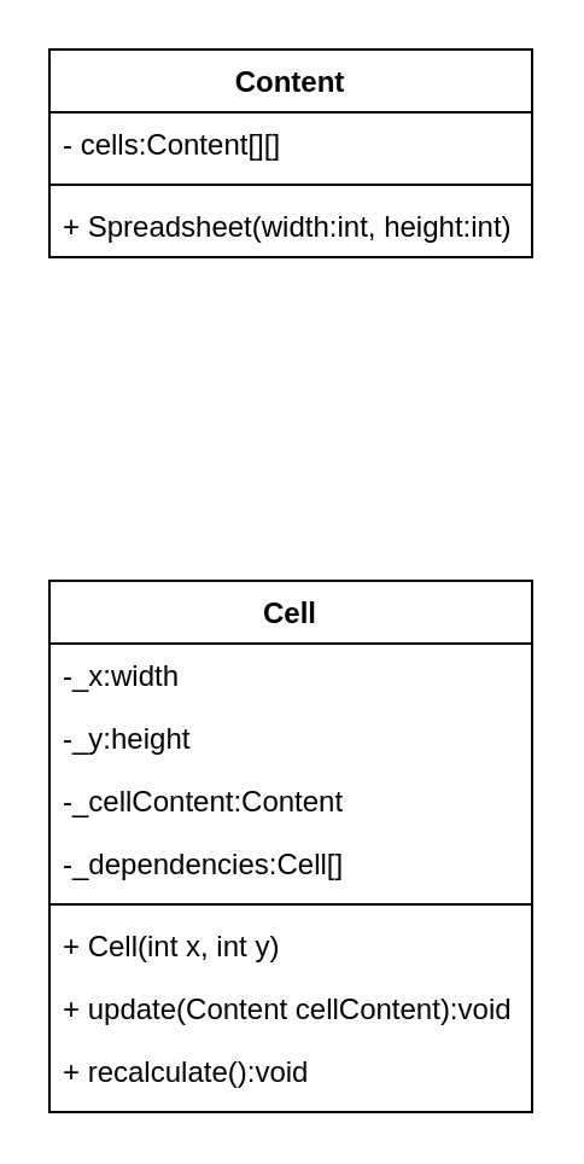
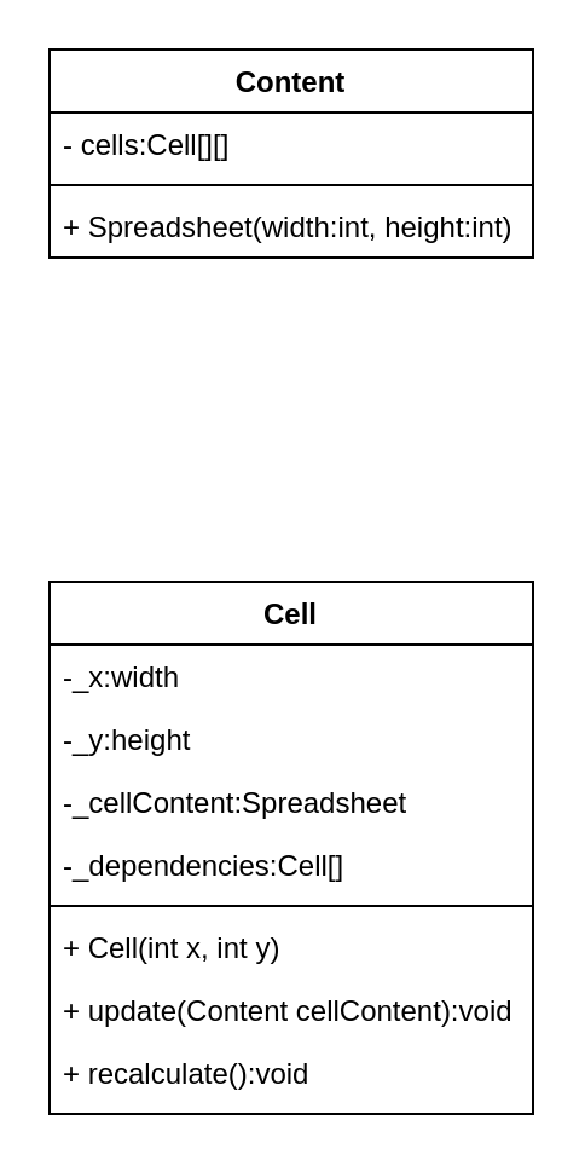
  <mxCell id="0" />
  <mxCell id="1" parent="0" />
  <mxCell id="2" value="Cell" style="swimlane;fontStyle=1;align=center;verticalAlign=top;childLayout=stackLayout;horizontal=1;startSize=26;horizontalStack=0;resizeParent=1;resizeParentMax=0;resizeLast=0;collapsible=1;marginBottom=0;whiteSpace=wrap;html=1;" parent="1" vertex="1"><mxGeometry x="20" y="240" width="200" height="220" as="geometry" /></mxCell>
  <mxCell id="3" value="-_x:width" style="text;strokeColor=none;fillColor=none;align=left;verticalAlign=top;spacingLeft=4;spacingRight=4;overflow=hidden;rotatable=0;points=[[0,0.5],[1,0.5]];portConstraint=eastwest;whiteSpace=wrap;html=1;" parent="2" vertex="1"><mxGeometry y="26" width="200" height="26" as="geometry" /></mxCell>
  <mxCell id="4" value="-_y:height" style="text;strokeColor=none;fillColor=none;align=left;verticalAlign=top;spacingLeft=4;spacingRight=4;overflow=hidden;rotatable=0;points=[[0,0.5],[1,0.5]];portConstraint=eastwest;whiteSpace=wrap;html=1;" parent="2" vertex="1"><mxGeometry y="52" width="200" height="26" as="geometry" /></mxCell>
- <mxCell id="5" value="-_cellContent:Content" style="text;strokeColor=none;fillColor=none;align=left;verticalAlign=top;spacingLeft=4;spacingRight=4;overflow=hidden;rotatable=0;points=[[0,0.5],[1,0.5]];portConstraint=eastwest;whiteSpace=wrap;html=1;" parent="2" vertex="1"><mxGeometry y="78" width="200" height="26" as="geometry" /></mxCell>
+ <mxCell id="5" value="-_cellContent:Spreadsheet" style="text;strokeColor=none;fillColor=none;align=left;verticalAlign=top;spacingLeft=4;spacingRight=4;overflow=hidden;rotatable=0;points=[[0,0.5],[1,0.5]];portConstraint=eastwest;whiteSpace=wrap;html=1;" parent="2" vertex="1"><mxGeometry y="78" width="200" height="26" as="geometry" /></mxCell>
  <mxCell id="6" value="-_dependencies:Cell[]" style="text;strokeColor=none;fillColor=none;align=left;verticalAlign=top;spacingLeft=4;spacingRight=4;overflow=hidden;rotatable=0;points=[[0,0.5],[1,0.5]];portConstraint=eastwest;whiteSpace=wrap;html=1;" parent="2" vertex="1"><mxGeometry y="104" width="200" height="26" as="geometry" /></mxCell>
  <mxCell id="7" value="" style="line;strokeWidth=1;fillColor=none;align=left;verticalAlign=middle;spacingTop=-1;spacingLeft=3;spacingRight=3;rotatable=0;labelPosition=right;points=[];portConstraint=eastwest;strokeColor=inherit;" parent="2" vertex="1"><mxGeometry y="130" width="200" height="8" as="geometry" /></mxCell>
  <mxCell id="8" value="+ Cell(int x, int y)" style="text;strokeColor=none;fillColor=none;align=left;verticalAlign=top;spacingLeft=4;spacingRight=4;overflow=hidden;rotatable=0;points=[[0,0.5],[1,0.5]];portConstraint=eastwest;whiteSpace=wrap;html=1;" parent="2" vertex="1"><mxGeometry y="138" width="200" height="26" as="geometry" /></mxCell>
  <mxCell id="9" value="+ update(Content cellContent):void" style="text;strokeColor=none;fillColor=none;align=left;verticalAlign=top;spacingLeft=4;spacingRight=4;overflow=hidden;rotatable=0;points=[[0,0.5],[1,0.5]];portConstraint=eastwest;whiteSpace=wrap;html=1;" parent="2" vertex="1"><mxGeometry y="164" width="200" height="26" as="geometry" /></mxCell>
  <mxCell id="10" value="+ recalculate():void" style="text;strokeColor=none;fillColor=none;align=left;verticalAlign=top;spacingLeft=4;spacingRight=4;overflow=hidden;rotatable=0;points=[[0,0.5],[1,0.5]];portConstraint=eastwest;whiteSpace=wrap;html=1;" parent="2" vertex="1"><mxGeometry y="190" width="200" height="30" as="geometry" /></mxCell>
  <mxCell id="11" value="Content" style="swimlane;fontStyle=1;align=center;verticalAlign=top;childLayout=stackLayout;horizontal=1;startSize=26;horizontalStack=0;resizeParent=1;resizeParentMax=0;resizeLast=0;collapsible=1;marginBottom=0;whiteSpace=wrap;html=1;" parent="1" vertex="1"><mxGeometry x="20" y="20" width="200" height="86" as="geometry"><mxRectangle x="240" y="40" width="110" height="30" as="alternateBounds" /></mxGeometry></mxCell>
- <mxCell id="12" value="- cells:Content[][]" style="text;strokeColor=none;fillColor=none;align=left;verticalAlign=top;spacingLeft=4;spacingRight=4;overflow=hidden;rotatable=0;points=[[0,0.5],[1,0.5]];portConstraint=eastwest;whiteSpace=wrap;html=1;" parent="11" vertex="1"><mxGeometry y="26" width="200" height="26" as="geometry" /></mxCell>
+ <mxCell id="12" value="- cells:Cell[][]" style="text;strokeColor=none;fillColor=none;align=left;verticalAlign=top;spacingLeft=4;spacingRight=4;overflow=hidden;rotatable=0;points=[[0,0.5],[1,0.5]];portConstraint=eastwest;whiteSpace=wrap;html=1;" parent="11" vertex="1"><mxGeometry y="26" width="200" height="26" as="geometry" /></mxCell>
  <mxCell id="13" value="" style="line;strokeWidth=1;fillColor=none;align=left;verticalAlign=middle;spacingTop=-1;spacingLeft=3;spacingRight=3;rotatable=0;labelPosition=right;points=[];portConstraint=eastwest;strokeColor=inherit;" parent="11" vertex="1"><mxGeometry y="52" width="200" height="8" as="geometry" /></mxCell>
  <mxCell id="14" value="+ Spreadsheet(width:int, height:int)" style="text;strokeColor=none;fillColor=none;align=left;verticalAlign=top;spacingLeft=4;spacingRight=4;overflow=hidden;rotatable=0;points=[[0,0.5],[1,0.5]];portConstraint=eastwest;whiteSpace=wrap;html=1;" parent="11" vertex="1"><mxGeometry y="60" width="200" height="26" as="geometry" /></mxCell>
